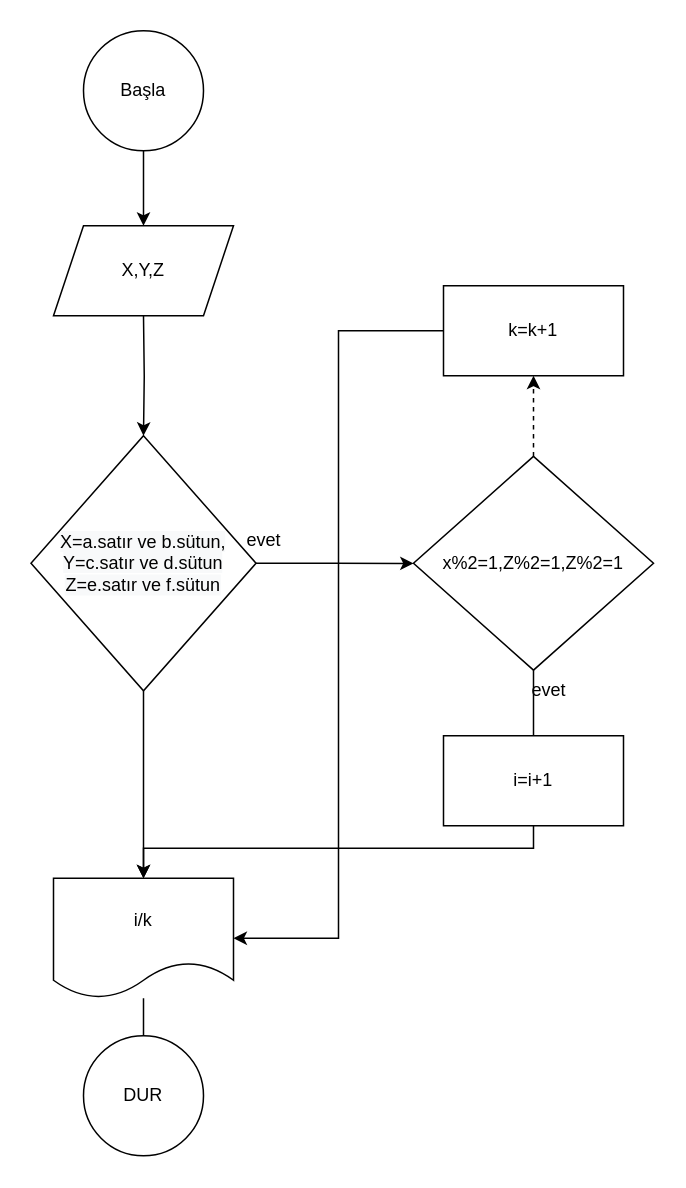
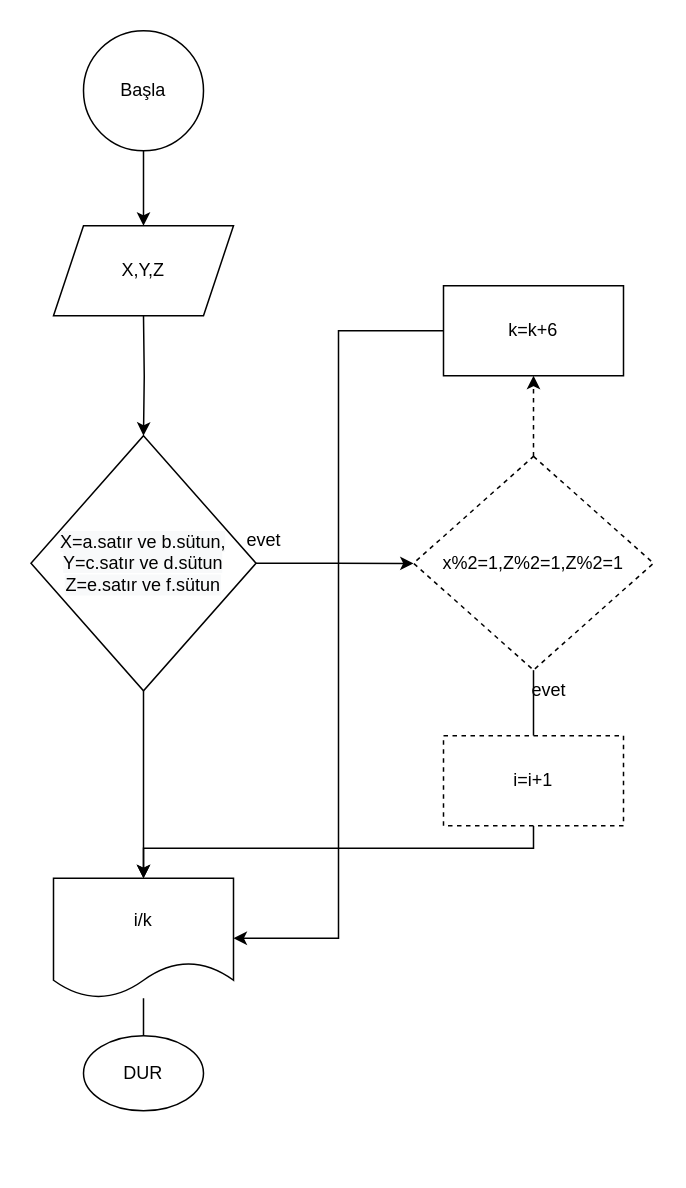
  <mxCell id="0" />
  <mxCell id="1" parent="0" />
  <mxCell id="2" value="" style="edgeStyle=orthogonalEdgeStyle;rounded=0;orthogonalLoop=1;jettySize=auto;html=1;" parent="1" source="3" edge="1"><mxGeometry relative="1" as="geometry"><mxPoint x="95" y="150" as="targetPoint" /></mxGeometry></mxCell>
  <mxCell id="3" value="Başla" style="ellipse;whiteSpace=wrap;html=1;aspect=fixed;" parent="1" vertex="1"><mxGeometry x="55" y="20" width="80" height="80" as="geometry" /></mxCell>
- <mxCell id="4" value="DUR" style="ellipse;whiteSpace=wrap;html=1;aspect=fixed;" parent="1" vertex="1"><mxGeometry x="55" y="690" width="80" height="80" as="geometry" /></mxCell>
+ <mxCell id="4" value="DUR" style="ellipse;whiteSpace=wrap;html=1;aspect=fixed;" parent="1" vertex="1"><mxGeometry x="55" y="690" width="80" height="50" as="geometry" /></mxCell>
  <mxCell id="5" value="" style="edgeStyle=orthogonalEdgeStyle;rounded=0;orthogonalLoop=1;jettySize=auto;html=1;" parent="1" target="8" edge="1"><mxGeometry relative="1" as="geometry"><mxPoint x="95" y="210" as="sourcePoint" /></mxGeometry></mxCell>
  <mxCell id="6" value="" style="edgeStyle=orthogonalEdgeStyle;rounded=0;orthogonalLoop=1;jettySize=auto;html=1;" parent="1" source="8" target="11" edge="1"><mxGeometry relative="1" as="geometry" /></mxCell>
  <mxCell id="7" value="" style="edgeStyle=orthogonalEdgeStyle;rounded=0;orthogonalLoop=1;jettySize=auto;html=1;" parent="1" source="8" target="14" edge="1"><mxGeometry relative="1" as="geometry" /></mxCell>
  <mxCell id="8" value="&#10;&#10;&lt;span style=&quot;color: rgb(0, 0, 0); font-family: helvetica; font-size: 12px; font-style: normal; font-weight: 400; letter-spacing: normal; text-align: center; text-indent: 0px; text-transform: none; word-spacing: 0px; background-color: rgb(248, 249, 250); display: inline; float: none;&quot;&gt;X=a.satır ve b.sütun,&lt;/span&gt;&lt;br style=&quot;color: rgb(0, 0, 0); font-family: helvetica; font-size: 12px; font-style: normal; font-weight: 400; letter-spacing: normal; text-align: center; text-indent: 0px; text-transform: none; word-spacing: 0px; background-color: rgb(248, 249, 250);&quot;&gt;&lt;span style=&quot;color: rgb(0, 0, 0); font-family: helvetica; font-size: 12px; font-style: normal; font-weight: 400; letter-spacing: normal; text-align: center; text-indent: 0px; text-transform: none; word-spacing: 0px; background-color: rgb(248, 249, 250); display: inline; float: none;&quot;&gt;Y=c.satır ve d.sütun&lt;/span&gt;&lt;br style=&quot;color: rgb(0, 0, 0); font-family: helvetica; font-size: 12px; font-style: normal; font-weight: 400; letter-spacing: normal; text-align: center; text-indent: 0px; text-transform: none; word-spacing: 0px; background-color: rgb(248, 249, 250);&quot;&gt;&lt;span style=&quot;color: rgb(0, 0, 0); font-family: helvetica; font-size: 12px; font-style: normal; font-weight: 400; letter-spacing: normal; text-align: center; text-indent: 0px; text-transform: none; word-spacing: 0px; background-color: rgb(248, 249, 250); display: inline; float: none;&quot;&gt;Z=e.satır ve f.sütun&lt;/span&gt;&#10;&#10;" style="rhombus;whiteSpace=wrap;html=1;" parent="1" vertex="1"><mxGeometry x="20" y="290" width="150" height="170" as="geometry" /></mxCell>
  <mxCell id="9" value="evet" style="text;html=1;align=center;verticalAlign=middle;resizable=0;points=[];autosize=1;strokeColor=none;" parent="1" vertex="1"><mxGeometry x="155" y="350" width="40" height="20" as="geometry" /></mxCell>
  <mxCell id="10" value="" style="edgeStyle=orthogonalEdgeStyle;rounded=0;orthogonalLoop=1;jettySize=auto;html=1;endArrow=none;" parent="1" source="11" target="4" edge="1"><mxGeometry relative="1" as="geometry" /></mxCell>
  <mxCell id="11" value="i/k" style="shape=document;whiteSpace=wrap;html=1;boundedLbl=1;" parent="1" vertex="1"><mxGeometry x="35" y="585" width="120" height="80" as="geometry" /></mxCell>
  <mxCell id="12" value="" style="edgeStyle=orthogonalEdgeStyle;rounded=0;orthogonalLoop=1;jettySize=auto;html=1;endArrow=none;" parent="1" source="14" target="16" edge="1"><mxGeometry relative="1" as="geometry" /></mxCell>
  <mxCell id="13" value="" style="edgeStyle=orthogonalEdgeStyle;rounded=0;orthogonalLoop=1;jettySize=auto;html=1;dashed=1;" parent="1" source="14" target="19" edge="1"><mxGeometry relative="1" as="geometry" /></mxCell>
- <mxCell id="14" value="&lt;span&gt;x%2=1,Z%2=1,Z%2=1&lt;/span&gt;" style="rhombus;whiteSpace=wrap;html=1;" parent="1" vertex="1"><mxGeometry x="275" y="303.75" width="160" height="142.5" as="geometry" /></mxCell>
+ <mxCell id="14" value="&lt;span&gt;x%2=1,Z%2=1,Z%2=1&lt;/span&gt;" style="rhombus;whiteSpace=wrap;html=1;dashed=1;" parent="1" vertex="1"><mxGeometry x="275" y="303.75" width="160" height="142.5" as="geometry" /></mxCell>
  <mxCell id="15" style="edgeStyle=orthogonalEdgeStyle;rounded=0;orthogonalLoop=1;jettySize=auto;html=1;exitX=0.5;exitY=1;exitDx=0;exitDy=0;entryX=0.5;entryY=0;entryDx=0;entryDy=0;" parent="1" source="16" target="11" edge="1"><mxGeometry relative="1" as="geometry"><Array as="points"><mxPoint x="355" y="565" /><mxPoint x="95" y="565" /></Array></mxGeometry></mxCell>
- <mxCell id="16" value="i=i+1" style="whiteSpace=wrap;html=1;" parent="1" vertex="1"><mxGeometry x="295" y="490" width="120" height="60" as="geometry" /></mxCell>
+ <mxCell id="16" value="i=i+1" style="whiteSpace=wrap;html=1;dashed=1;" parent="1" vertex="1"><mxGeometry x="295" y="490" width="120" height="60" as="geometry" /></mxCell>
  <mxCell id="17" value="evet" style="text;html=1;align=center;verticalAlign=middle;resizable=0;points=[];autosize=1;strokeColor=none;" parent="1" vertex="1"><mxGeometry x="345" y="450" width="40" height="20" as="geometry" /></mxCell>
  <mxCell id="18" style="edgeStyle=orthogonalEdgeStyle;rounded=0;orthogonalLoop=1;jettySize=auto;html=1;entryX=1;entryY=0.5;entryDx=0;entryDy=0;" parent="1" source="19" target="11" edge="1"><mxGeometry relative="1" as="geometry" /></mxCell>
- <mxCell id="19" value="k=k+1" style="whiteSpace=wrap;html=1;" parent="1" vertex="1"><mxGeometry x="295" y="190" width="120" height="60" as="geometry" /></mxCell>
+ <mxCell id="19" value="k=k+6" style="whiteSpace=wrap;html=1;" parent="1" vertex="1"><mxGeometry x="295" y="190" width="120" height="60" as="geometry" /></mxCell>
  <mxCell id="20" value="X,Y,Z" style="shape=parallelogram;perimeter=parallelogramPerimeter;whiteSpace=wrap;html=1;fixedSize=1;" vertex="1" parent="1"><mxGeometry x="35" y="150" width="120" height="60" as="geometry" /></mxCell>
